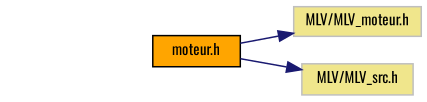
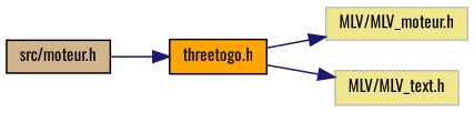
  digraph {
    fontname=Oswald
    rankdir=LR
    node [color=black fillcolor=khaki fontname=Oswald fontsize=10 shape=record style=filled]
    edge [color=midnightblue fontname=Oswald fontsize=10 labelfontname=Helvetica labelfontsize=10 style=solid]
-   n2 [fillcolor=orange height=0.2 label="moteur.h" width=0.4]
+   n1 [fillcolor=tan fontcolor=black height=0.2 label="src/moteur.h" width=0.4]
+   n2 [fillcolor=orange height=0.2 label="threetogo.h" width=0.4]
    n3 [color=grey75 height=0.2 label="MLV/MLV_moteur.h" width=0.4]
-   n4 [color=grey75 height=0.2 label="MLV/MLV_src.h" width=0.4]
+   n4 [color=grey75 height=0.2 label="MLV/MLV_text.h" width=0.4]
+   n1 -> n2
    n2 -> n3
    n2 -> n4
  }
